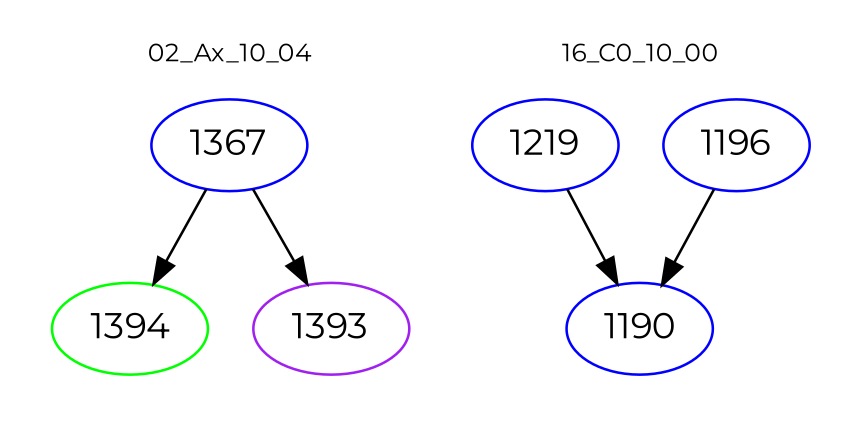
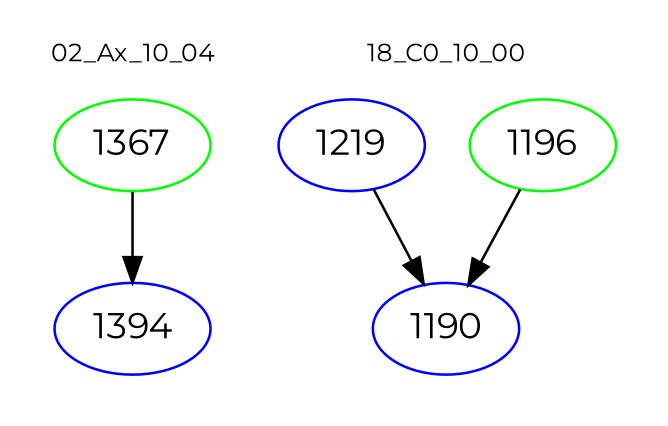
  digraph {
    fontname=Montserrat
    node [color=blue fontname=Montserrat]
    edge [color=black fontname=Montserrat]
-   n1 [color=green label=1394]
-   n2 [label=1367]
-   n3 [color=purple label=1393]
-   n4 [label=1196]
+   n1 [label=1394]
+   n2 [color=green label=1367]
+   n4 [color=green label=1196]
    n5 [label=1190]
    n6 [label=1219]
    subgraph cluster_1 {
      color=white
      fontsize=10
      label="02_Ax_10_04"
      n1
      n2
-     n3
    }
    subgraph cluster_2 {
      color=white
      fontsize=10
-     label="16_C0_10_00"
+     label="18_C0_10_00"
      n4
      n5
      n6
    }
    n2 -> n1
-   n2 -> n3
    n4 -> n5
    n6 -> n5
  }
